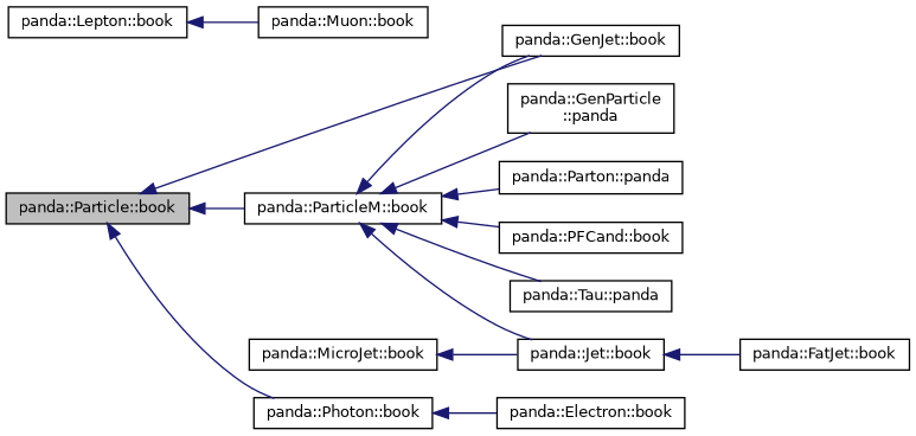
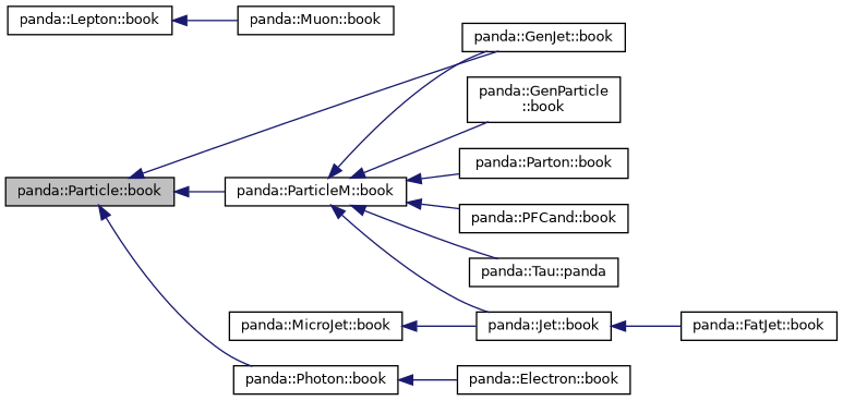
  digraph {
    fontname="DejaVu Sans"
    rankdir=LR
    node [color=black fillcolor=white fontname="DejaVu Sans" fontsize=10 shape=record style=filled]
    edge [color=midnightblue dir=back fontname="DejaVu Sans" fontsize=10 labelfontname=Helvetica labelfontsize=10 style=solid]
    n1 [fillcolor=grey75 fontcolor=black height=0.2 label="panda::Particle::book" width=0.4]
    n2 [height=0.2 label="panda::ParticleM::book" width=0.4]
    n3 [height=0.2 label="panda::Photon::book" width=0.4]
    n4 [height=0.2 label="panda::GenJet::book" width=0.4]
    n5 [height=0.2 label="panda::Lepton::book" width=0.4]
    n6 [height=0.2 label="panda::Muon::book" width=0.4]
-   n7 [height=0.2 label="panda::GenParticle\l::panda" width=0.4]
-   n8 [height=0.2 label="panda::Parton::panda" width=0.4]
+   n7 [height=0.2 label="panda::GenParticle\l::book" width=0.4]
+   n8 [height=0.2 label="panda::Parton::book" width=0.4]
    n9 [height=0.2 label="panda::PFCand::book" width=0.4]
    n10 [height=0.2 label="panda::Tau::panda" width=0.4]
    n11 [height=0.2 label="panda::Jet::book" width=0.4]
    n12 [height=0.2 label="panda::Electron::book" width=0.4]
    n13 [height=0.2 label="panda::MicroJet::book" width=0.4]
    n14 [height=0.2 label="panda::FatJet::book" width=0.4]
    n1 -> n2
    n1 -> n3
    n1 -> n4
    n2 -> n4
    n2 -> n7
    n2 -> n8
    n2 -> n9
    n2 -> n10
    n2 -> n11
    n3 -> n12
    n5 -> n6
    n11 -> n14
    n13 -> n11
  }
